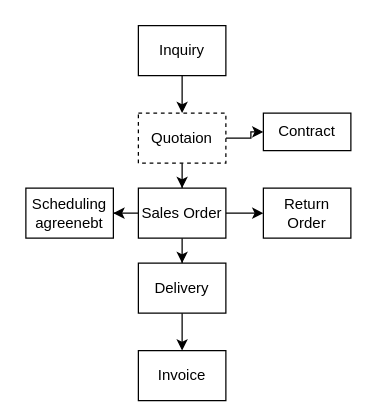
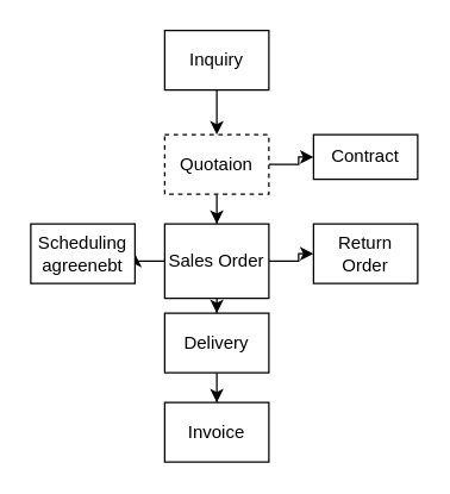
  <mxCell id="0" />
  <mxCell id="1" parent="0" />
  <mxCell id="2" style="edgeStyle=orthogonalEdgeStyle;rounded=0;orthogonalLoop=1;jettySize=auto;html=1;exitX=0.5;exitY=1;exitDx=0;exitDy=0;" edge="1" parent="1" source="3" target="6"><mxGeometry relative="1" as="geometry" /></mxCell>
  <mxCell id="3" value="Inquiry" style="rounded=0;whiteSpace=wrap;html=1;" vertex="1" parent="1"><mxGeometry x="110" y="20" width="70" height="40" as="geometry" /></mxCell>
  <mxCell id="4" style="edgeStyle=orthogonalEdgeStyle;rounded=0;orthogonalLoop=1;jettySize=auto;html=1;" edge="1" parent="1" source="6" target="7"><mxGeometry relative="1" as="geometry" /></mxCell>
  <mxCell id="5" style="edgeStyle=orthogonalEdgeStyle;rounded=0;orthogonalLoop=1;jettySize=auto;html=1;" edge="1" parent="1" source="6" target="11"><mxGeometry relative="1" as="geometry" /></mxCell>
  <mxCell id="6" value="Quotaion" style="rounded=0;whiteSpace=wrap;html=1;dashed=1;" vertex="1" parent="1"><mxGeometry x="110" y="90" width="70" height="40" as="geometry" /></mxCell>
  <mxCell id="7" value="Contract" style="rounded=0;whiteSpace=wrap;html=1;" vertex="1" parent="1"><mxGeometry x="210" y="90" width="70" height="30" as="geometry" /></mxCell>
  <mxCell id="8" style="edgeStyle=orthogonalEdgeStyle;rounded=0;orthogonalLoop=1;jettySize=auto;html=1;" edge="1" parent="1" source="11" target="12"><mxGeometry relative="1" as="geometry" /></mxCell>
  <mxCell id="9" style="edgeStyle=orthogonalEdgeStyle;rounded=0;orthogonalLoop=1;jettySize=auto;html=1;" edge="1" parent="1" source="11" target="13"><mxGeometry relative="1" as="geometry" /></mxCell>
  <mxCell id="10" style="edgeStyle=orthogonalEdgeStyle;rounded=0;orthogonalLoop=1;jettySize=auto;html=1;" edge="1" parent="1" source="11" target="15"><mxGeometry relative="1" as="geometry" /></mxCell>
- <mxCell id="11" value="Sales Order" style="rounded=0;whiteSpace=wrap;html=1;" vertex="1" parent="1"><mxGeometry x="110" y="150" width="70" height="40" as="geometry" /></mxCell>
+ <mxCell id="11" value="Sales Order" style="rounded=0;whiteSpace=wrap;html=1;" vertex="1" parent="1"><mxGeometry x="110" y="150" width="70" height="50" as="geometry" /></mxCell>
  <mxCell id="12" value="Return Order" style="rounded=0;whiteSpace=wrap;html=1;" vertex="1" parent="1"><mxGeometry x="210" y="150" width="70" height="40" as="geometry" /></mxCell>
  <mxCell id="13" value="Scheduling agreenebt" style="rounded=0;whiteSpace=wrap;html=1;" vertex="1" parent="1"><mxGeometry x="20" y="150" width="70" height="40" as="geometry" /></mxCell>
  <mxCell id="14" style="edgeStyle=orthogonalEdgeStyle;rounded=0;orthogonalLoop=1;jettySize=auto;html=1;" edge="1" parent="1" source="15" target="16"><mxGeometry relative="1" as="geometry" /></mxCell>
  <mxCell id="15" value="Delivery" style="rounded=0;whiteSpace=wrap;html=1;" vertex="1" parent="1"><mxGeometry x="110" y="210" width="70" height="40" as="geometry" /></mxCell>
- <mxCell id="16" value="Invoice" style="rounded=0;whiteSpace=wrap;html=1;" vertex="1" parent="1"><mxGeometry x="110" y="280" width="70" height="40" as="geometry" /></mxCell>
+ <mxCell id="16" value="Invoice" style="rounded=0;whiteSpace=wrap;html=1;" vertex="1" parent="1"><mxGeometry x="110" y="270" width="70" height="40" as="geometry" /></mxCell>
